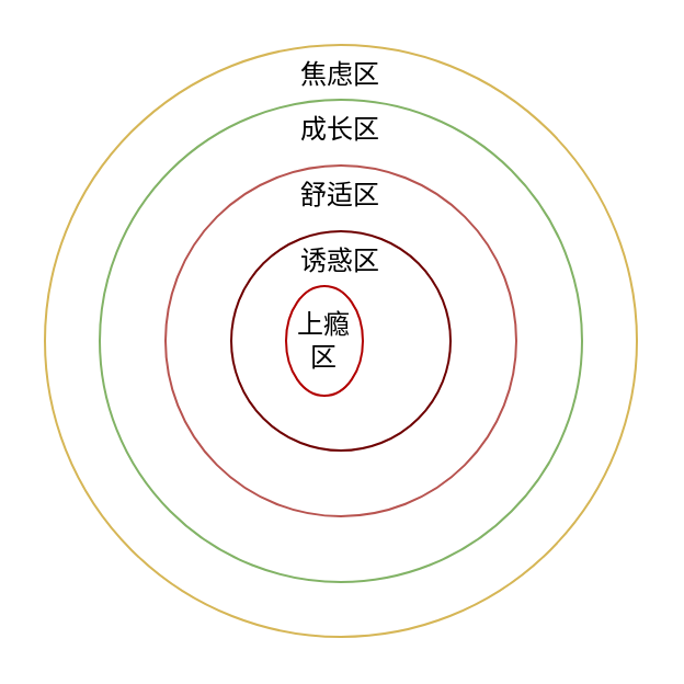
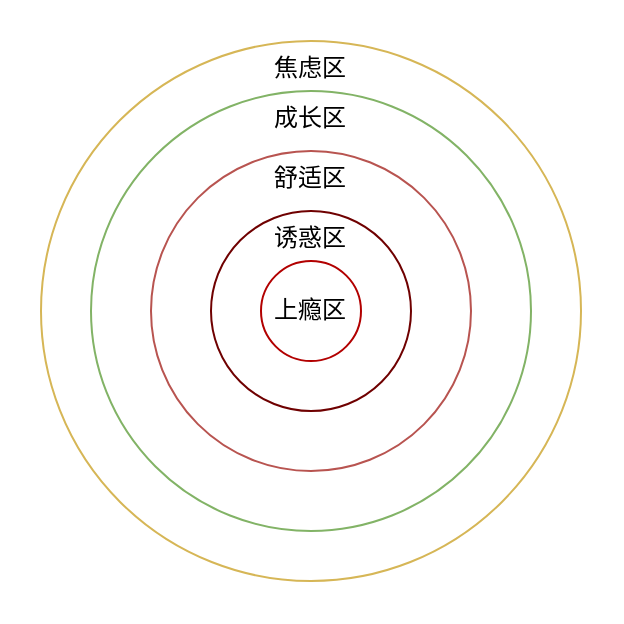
  <mxCell id="0" />
  <mxCell id="1" parent="0" />
  <mxCell id="2" value="焦虑区" style="ellipse;whiteSpace=wrap;html=1;aspect=fixed;verticalAlign=top;fillColor=none;strokeColor=#d6b656;" parent="1" vertex="1"><mxGeometry x="20" y="20" width="270" height="270" as="geometry" /></mxCell>
  <mxCell id="3" value="成长区" style="ellipse;whiteSpace=wrap;html=1;aspect=fixed;verticalAlign=top;fillColor=none;strokeColor=#82b366;" parent="1" vertex="1"><mxGeometry x="45" y="45" width="220" height="220" as="geometry" /></mxCell>
  <mxCell id="4" value="舒适区" style="ellipse;whiteSpace=wrap;html=1;aspect=fixed;verticalAlign=top;fillColor=none;strokeColor=#b85450;" parent="1" vertex="1"><mxGeometry x="75" y="75" width="160" height="160" as="geometry" /></mxCell>
  <mxCell id="5" value="诱惑区" style="ellipse;whiteSpace=wrap;html=1;aspect=fixed;verticalAlign=top;fillColor=none;strokeColor=#6F0000;fontColor=#000000;" parent="1" vertex="1"><mxGeometry x="105" y="105" width="100" height="100" as="geometry" /></mxCell>
- <mxCell id="6" value="上瘾区" style="ellipse;whiteSpace=wrap;html=1;aspect=fixed;fillColor=none;strokeColor=#B20000;fontColor=#000000;" parent="1" vertex="1"><mxGeometry x="130" y="130" width="35" height="50" as="geometry" /></mxCell>
+ <mxCell id="6" value="上瘾区" style="ellipse;whiteSpace=wrap;html=1;aspect=fixed;fillColor=none;strokeColor=#B20000;fontColor=#000000;" parent="1" vertex="1"><mxGeometry x="130" y="130" width="50" height="50" as="geometry" /></mxCell>
